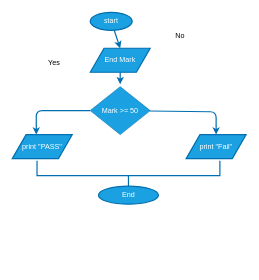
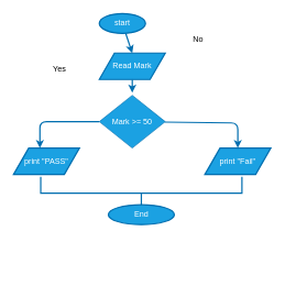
  <mxCell id="0" />
  <mxCell id="1" parent="0" />
  <mxCell id="2" value="" style="edgeStyle=none;html=1;fillColor=#1ba1e2;strokeColor=#006EAF;strokeWidth=2;" edge="1" parent="1" source="3"><mxGeometry relative="1" as="geometry"><mxPoint x="200" y="80" as="targetPoint" /></mxGeometry></mxCell>
  <mxCell id="3" value="start" style="strokeWidth=2;html=1;shape=mxgraph.flowchart.start_1;whiteSpace=wrap;fillColor=#1ba1e2;fontColor=#ffffff;strokeColor=#006EAF;" vertex="1" parent="1"><mxGeometry x="150" y="20" width="70" height="30" as="geometry" /></mxCell>
  <mxCell id="4" value="" style="edgeStyle=none;html=1;strokeWidth=2;fillColor=#1ba1e2;strokeColor=#006EAF;" edge="1" parent="1" source="5"><mxGeometry relative="1" as="geometry"><mxPoint x="200" y="140" as="targetPoint" /></mxGeometry></mxCell>
- <mxCell id="5" value="&lt;span style=&quot;color: rgb(255, 255, 255);&quot;&gt;End Mark&lt;/span&gt;" style="shape=parallelogram;html=1;strokeWidth=2;perimeter=parallelogramPerimeter;whiteSpace=wrap;rounded=0;arcSize=12;size=0.23;fillColor=#1ba1e2;fontColor=#ffffff;strokeColor=#006EAF;" vertex="1" parent="1"><mxGeometry x="150" y="80" width="100" height="40" as="geometry" /></mxCell>
+ <mxCell id="5" value="&lt;span style=&quot;color: rgb(255, 255, 255);&quot;&gt;Read Mark&lt;/span&gt;" style="shape=parallelogram;html=1;strokeWidth=2;perimeter=parallelogramPerimeter;whiteSpace=wrap;rounded=0;arcSize=12;size=0.23;fillColor=#1ba1e2;fontColor=#ffffff;strokeColor=#006EAF;" vertex="1" parent="1"><mxGeometry x="150" y="80" width="100" height="40" as="geometry" /></mxCell>
  <mxCell id="6" value="" style="edgeStyle=none;html=1;strokeWidth=2;entryX=0.5;entryY=0;entryDx=0;entryDy=0;fillColor=#1ba1e2;strokeColor=#006EAF;" edge="1" parent="1" source="8"><mxGeometry relative="1" as="geometry"><mxPoint x="60" y="224" as="targetPoint" /><Array as="points"><mxPoint x="60" y="184" /></Array></mxGeometry></mxCell>
  <mxCell id="7" value="" style="edgeStyle=none;html=1;strokeWidth=2;fillColor=#1ba1e2;strokeColor=#006EAF;" edge="1" parent="1" source="8"><mxGeometry relative="1" as="geometry"><mxPoint x="360" y="224" as="targetPoint" /><Array as="points"><mxPoint x="360" y="186" /></Array></mxGeometry></mxCell>
  <mxCell id="8" value="&lt;span style=&quot;color: rgb(255, 255, 255);&quot;&gt;Mark &amp;gt;= 50&lt;/span&gt;" style="rhombus;whiteSpace=wrap;html=1;rounded=0;fillColor=#1ba1e2;fontColor=#ffffff;strokeColor=#006EAF;" vertex="1" parent="1"><mxGeometry x="150" y="144" width="100" height="80" as="geometry" /></mxCell>
  <mxCell id="9" value="" style="strokeWidth=2;html=1;shape=mxgraph.flowchart.annotation_2;align=left;labelPosition=right;pointerEvents=1;rounded=0;rotation=-90;fillColor=#1ba1e2;fontColor=#ffffff;strokeColor=#006EAF;" vertex="1" parent="1"><mxGeometry x="188.75" y="140" width="50" height="305" as="geometry" /></mxCell>
  <mxCell id="10" value="End" style="strokeWidth=2;html=1;shape=mxgraph.flowchart.start_1;whiteSpace=wrap;fillColor=#1ba1e2;fontColor=#ffffff;strokeColor=#006EAF;" vertex="1" parent="1"><mxGeometry x="163.75" y="310" width="100" height="30" as="geometry" /></mxCell>
  <mxCell id="11" value="Yes" style="text;html=1;strokeColor=none;fillColor=none;align=center;verticalAlign=middle;whiteSpace=wrap;rounded=0;" vertex="1" parent="1"><mxGeometry x="60" y="90.25" width="60" height="30" as="geometry" /></mxCell>
  <mxCell id="12" value="No" style="text;html=1;strokeColor=none;fillColor=none;align=center;verticalAlign=middle;whiteSpace=wrap;rounded=0;" vertex="1" parent="1"><mxGeometry x="270" y="45.25" width="60" height="30" as="geometry" /></mxCell>
  <mxCell id="13" value="print &quot;PASS&quot;" style="shape=parallelogram;html=1;strokeWidth=2;perimeter=parallelogramPerimeter;whiteSpace=wrap;rounded=0;arcSize=12;size=0.23;fillColor=#1ba1e2;fontColor=#ffffff;strokeColor=#006EAF;" vertex="1" parent="1"><mxGeometry x="20" y="224" width="100" height="40" as="geometry" /></mxCell>
  <mxCell id="14" value="print &quot;Fail&quot;" style="shape=parallelogram;html=1;strokeWidth=2;perimeter=parallelogramPerimeter;whiteSpace=wrap;rounded=0;arcSize=12;size=0.23;fillColor=#1ba1e2;fontColor=#ffffff;strokeColor=#006EAF;" vertex="1" parent="1"><mxGeometry x="310" y="224" width="100" height="40" as="geometry" /></mxCell>
